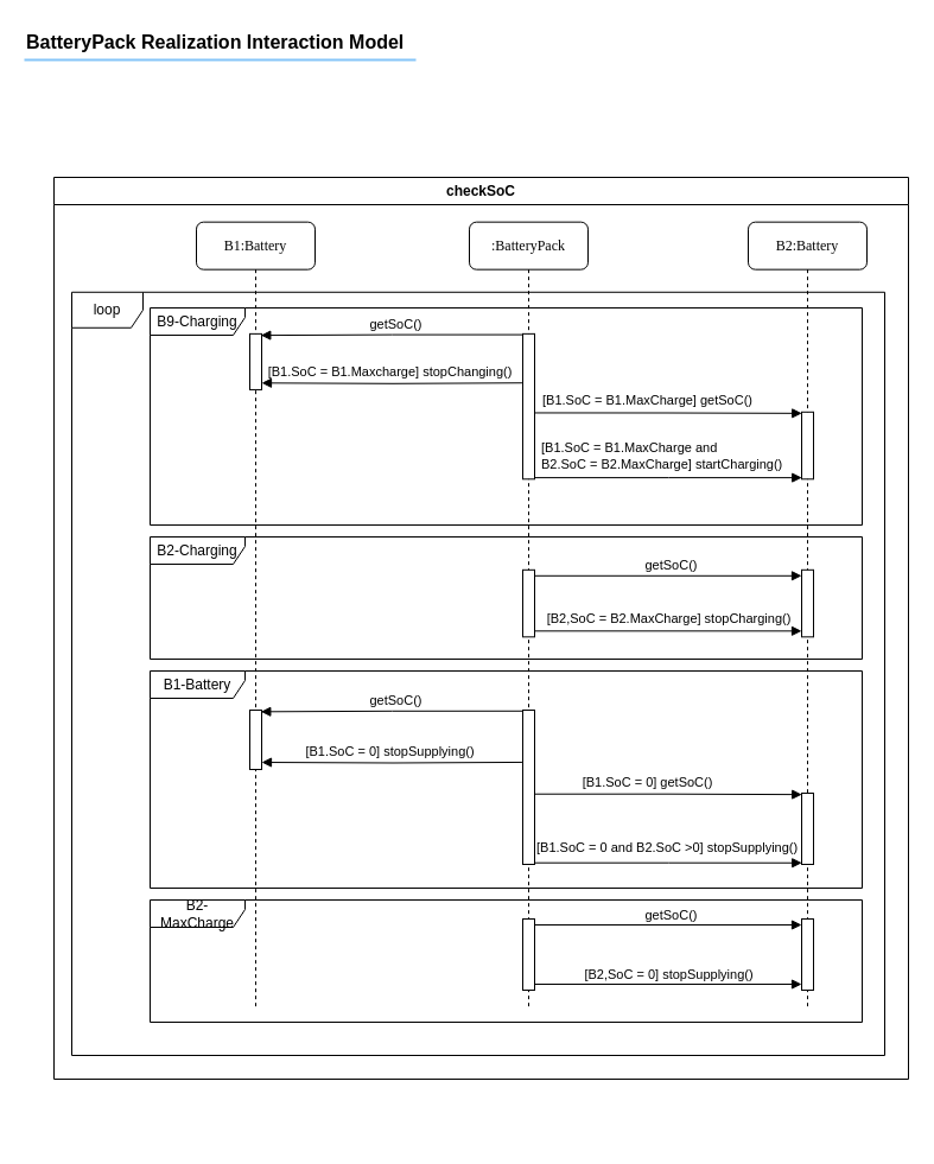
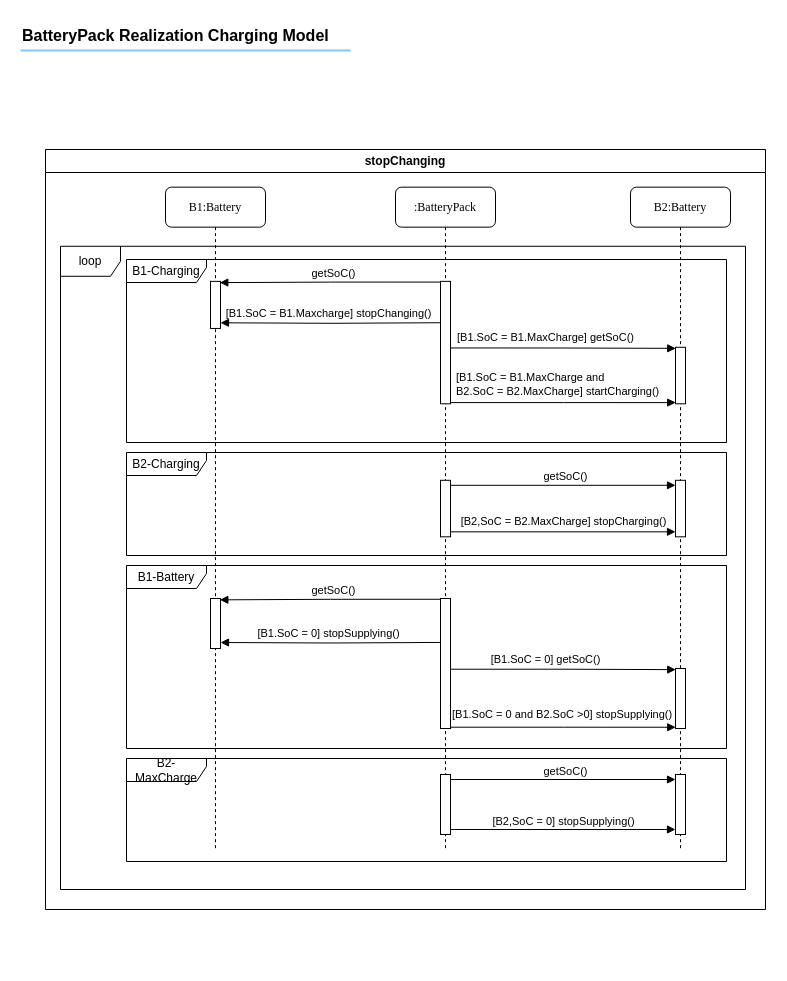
  <mxCell id="0" />
  <mxCell id="1" parent="0" />
  <mxCell id="2" value="" style="group" parent="1" vertex="1" connectable="0"><mxGeometry x="45" y="149" width="720" height="810" as="geometry" /></mxCell>
  <mxCell id="3" value=":BatteryPack" style="shape=umlLifeline;perimeter=lifelinePerimeter;whiteSpace=wrap;html=1;container=1;collapsible=0;recursiveResize=0;outlineConnect=0;rounded=1;shadow=0;comic=0;labelBackgroundColor=none;strokeWidth=1;fontFamily=Verdana;fontSize=12;align=center;" parent="2" vertex="1"><mxGeometry x="350" y="37.67" width="100" height="662.33" as="geometry" /></mxCell>
  <mxCell id="4" value="" style="html=1;points=[];perimeter=orthogonalPerimeter;rounded=0;shadow=0;comic=0;labelBackgroundColor=none;strokeWidth=1;fontFamily=Verdana;fontSize=12;align=center;" parent="3" vertex="1"><mxGeometry x="45" y="94.186" width="10" height="122.442" as="geometry" /></mxCell>
  <mxCell id="5" value="B1:Battery" style="shape=umlLifeline;perimeter=lifelinePerimeter;whiteSpace=wrap;html=1;container=1;collapsible=0;recursiveResize=0;outlineConnect=0;rounded=1;shadow=0;comic=0;labelBackgroundColor=none;strokeWidth=1;fontFamily=Verdana;fontSize=12;align=center;" parent="2" vertex="1"><mxGeometry x="120" y="37.67" width="100" height="662.33" as="geometry" /></mxCell>
  <mxCell id="6" value="" style="html=1;points=[];perimeter=orthogonalPerimeter;rounded=0;shadow=0;comic=0;labelBackgroundColor=none;strokeWidth=1;fontFamily=Verdana;fontSize=12;align=center;" parent="5" vertex="1"><mxGeometry x="45" y="94.186" width="10" height="47.093" as="geometry" /></mxCell>
  <mxCell id="7" value="B2:Battery" style="shape=umlLifeline;perimeter=lifelinePerimeter;whiteSpace=wrap;html=1;container=1;collapsible=0;recursiveResize=0;outlineConnect=0;rounded=1;shadow=0;comic=0;labelBackgroundColor=none;strokeWidth=1;fontFamily=Verdana;fontSize=12;align=center;" parent="2" vertex="1"><mxGeometry x="585" y="37.67" width="100" height="662.33" as="geometry" /></mxCell>
  <mxCell id="8" value="" style="html=1;points=[];perimeter=orthogonalPerimeter;rounded=0;shadow=0;comic=0;labelBackgroundColor=none;strokeWidth=1;fontFamily=Verdana;fontSize=12;align=center;" parent="7" vertex="1"><mxGeometry x="45" y="160.116" width="10" height="56.512" as="geometry" /></mxCell>
- <mxCell id="9" value="checkSoC" style="swimlane;whiteSpace=wrap;html=1;" parent="2" vertex="1"><mxGeometry width="720" height="760" as="geometry" /></mxCell>
+ <mxCell id="9" value="stopChanging" style="swimlane;whiteSpace=wrap;html=1;" parent="2" vertex="1"><mxGeometry width="720" height="760" as="geometry" /></mxCell>
  <mxCell id="10" value="loop" style="shape=umlFrame;whiteSpace=wrap;html=1;pointerEvents=0;" parent="9" vertex="1"><mxGeometry x="15" y="96.77" width="685" height="643.23" as="geometry" /></mxCell>
  <mxCell id="11" value="" style="html=1;points=[[0,0,0,0,5],[0,1,0,0,-5],[1,0,0,0,5],[1,1,0,0,-5]];perimeter=orthogonalPerimeter;outlineConnect=0;targetShapes=umlLifeline;portConstraint=eastwest;newEdgeStyle={&quot;curved&quot;:0,&quot;rounded&quot;:0};" parent="9" vertex="1"><mxGeometry x="395" y="330.814" width="10" height="56.512" as="geometry" /></mxCell>
  <mxCell id="12" value="" style="html=1;points=[[0,0,0,0,5],[0,1,0,0,-5],[1,0,0,0,5],[1,1,0,0,-5]];perimeter=orthogonalPerimeter;outlineConnect=0;targetShapes=umlLifeline;portConstraint=eastwest;newEdgeStyle={&quot;curved&quot;:0,&quot;rounded&quot;:0};" parent="9" vertex="1"><mxGeometry x="630" y="330.814" width="10" height="56.512" as="geometry" /></mxCell>
  <mxCell id="13" value="" style="endArrow=block;endFill=1;endSize=6;html=1;rounded=0;exitX=1;exitY=0;exitDx=0;exitDy=5;exitPerimeter=0;entryX=0;entryY=0;entryDx=0;entryDy=5;entryPerimeter=0;strokeColor=default;align=center;verticalAlign=middle;fontFamily=Helvetica;fontSize=11;fontColor=default;labelBackgroundColor=default;" parent="9" source="11" target="12" edge="1"><mxGeometry width="160" relative="1" as="geometry"><mxPoint x="410" y="359.07" as="sourcePoint" /><mxPoint x="570" y="359.07" as="targetPoint" /></mxGeometry></mxCell>
  <mxCell id="14" value="getSoC()" style="edgeLabel;html=1;align=center;verticalAlign=middle;resizable=0;points=[];labelBackgroundColor=none;" parent="13" vertex="1" connectable="0"><mxGeometry x="0.012" y="1" relative="1" as="geometry"><mxPoint y="-8" as="offset" /></mxGeometry></mxCell>
  <mxCell id="15" value="" style="endArrow=block;endFill=1;endSize=6;html=1;rounded=0;exitX=1;exitY=1;exitDx=0;exitDy=-5;exitPerimeter=0;entryX=0;entryY=1;entryDx=0;entryDy=-5;entryPerimeter=0;strokeColor=default;align=center;verticalAlign=middle;fontFamily=Helvetica;fontSize=11;fontColor=default;labelBackgroundColor=default;" parent="9" source="11" target="12" edge="1"><mxGeometry width="160" relative="1" as="geometry"><mxPoint x="410" y="377.907" as="sourcePoint" /><mxPoint x="570" y="377.907" as="targetPoint" /></mxGeometry></mxCell>
  <mxCell id="16" value="[B2,SoC = B2.MaxCharge] stopCharging()" style="edgeLabel;html=1;align=center;verticalAlign=middle;resizable=0;points=[];labelBackgroundColor=none;" parent="15" vertex="1" connectable="0"><mxGeometry x="-0.007" relative="1" as="geometry"><mxPoint y="-11" as="offset" /></mxGeometry></mxCell>
- <mxCell id="17" value="B9-Charging" style="shape=umlFrame;whiteSpace=wrap;html=1;pointerEvents=0;width=80;height=23;" parent="9" vertex="1"><mxGeometry x="81" y="110.0" width="600" height="183" as="geometry" /></mxCell>
+ <mxCell id="17" value="B1-Charging" style="shape=umlFrame;whiteSpace=wrap;html=1;pointerEvents=0;width=80;height=23;" parent="9" vertex="1"><mxGeometry x="81" y="110.0" width="600" height="183" as="geometry" /></mxCell>
  <mxCell id="18" value="B2-Charging" style="shape=umlFrame;whiteSpace=wrap;html=1;pointerEvents=0;width=80;height=23;" parent="9" vertex="1"><mxGeometry x="81" y="303" width="600" height="103" as="geometry" /></mxCell>
  <mxCell id="19" value="B1-Battery" style="shape=umlFrame;whiteSpace=wrap;html=1;pointerEvents=0;width=80;height=23;" parent="9" vertex="1"><mxGeometry x="81" y="416" width="600" height="183" as="geometry" /></mxCell>
  <mxCell id="20" style="edgeStyle=orthogonalEdgeStyle;rounded=0;orthogonalLoop=1;jettySize=auto;html=1;entryX=0.933;entryY=0.027;entryDx=0;entryDy=0;entryPerimeter=0;exitX=-0.041;exitY=0.006;exitDx=0;exitDy=0;exitPerimeter=0;endArrow=block;endFill=1;" parent="9" source="28" target="29" edge="1"><mxGeometry relative="1" as="geometry"><Array as="points"><mxPoint x="285" y="450" /></Array></mxGeometry></mxCell>
  <mxCell id="21" value="getSoC()" style="edgeLabel;html=1;align=center;verticalAlign=middle;resizable=0;points=[];labelBackgroundColor=none;" parent="20" vertex="1" connectable="0"><mxGeometry x="-0.023" relative="1" as="geometry"><mxPoint x="1" y="-9" as="offset" /></mxGeometry></mxCell>
  <mxCell id="22" style="edgeStyle=orthogonalEdgeStyle;rounded=0;orthogonalLoop=1;jettySize=auto;html=1;entryX=-0.056;entryY=0.338;entryDx=0;entryDy=0;entryPerimeter=0;endArrow=none;endFill=0;startArrow=block;startFill=1;" parent="9" target="28" edge="1"><mxGeometry relative="1" as="geometry"><mxPoint x="175" y="493" as="sourcePoint" /><Array as="points" /></mxGeometry></mxCell>
  <mxCell id="23" value="[B1.SoC = 0] stopSupplying()" style="edgeLabel;html=1;align=center;verticalAlign=middle;resizable=0;points=[];labelBackgroundColor=none;" parent="22" vertex="1" connectable="0"><mxGeometry x="-0.021" relative="1" as="geometry"><mxPoint y="-10" as="offset" /></mxGeometry></mxCell>
  <mxCell id="24" style="edgeStyle=orthogonalEdgeStyle;rounded=0;orthogonalLoop=1;jettySize=auto;html=1;entryX=0.022;entryY=0.019;entryDx=0;entryDy=0;entryPerimeter=0;exitX=0.996;exitY=0.544;exitDx=0;exitDy=0;exitPerimeter=0;endArrow=block;endFill=1;" parent="9" source="28" target="30" edge="1"><mxGeometry relative="1" as="geometry" /></mxCell>
  <mxCell id="25" value="[B1.SoC = 0] getSoC()" style="edgeLabel;html=1;align=center;verticalAlign=middle;resizable=0;points=[];labelBackgroundColor=none;" parent="24" vertex="1" connectable="0"><mxGeometry x="0.011" y="1" relative="1" as="geometry"><mxPoint x="-19" y="-10" as="offset" /></mxGeometry></mxCell>
  <mxCell id="26" style="edgeStyle=orthogonalEdgeStyle;rounded=0;orthogonalLoop=1;jettySize=auto;html=1;entryX=0.022;entryY=0.979;entryDx=0;entryDy=0;entryPerimeter=0;endArrow=block;endFill=1;" parent="9" source="28" target="30" edge="1"><mxGeometry relative="1" as="geometry"><Array as="points"><mxPoint x="518" y="578" /></Array></mxGeometry></mxCell>
  <mxCell id="27" value="[B1.SoC = 0 and&amp;nbsp;&lt;span style=&quot;background-color: transparent; color: light-dark(rgb(0, 0, 0), rgb(255, 255, 255));&quot;&gt;B2.SoC &amp;gt;0]&amp;nbsp;&lt;/span&gt;&lt;span style=&quot;text-align: center;&quot;&gt;stopSupplying&lt;/span&gt;&lt;span style=&quot;background-color: transparent; color: light-dark(rgb(0, 0, 0), rgb(255, 255, 255));&quot;&gt;()&lt;/span&gt;" style="edgeLabel;html=1;align=left;verticalAlign=middle;resizable=0;points=[];labelBackgroundColor=none;" parent="26" vertex="1" connectable="0"><mxGeometry x="0.025" y="1" relative="1" as="geometry"><mxPoint x="-115" y="-12" as="offset" /></mxGeometry></mxCell>
  <mxCell id="28" value="" style="html=1;points=[];perimeter=orthogonalPerimeter;rounded=0;shadow=0;comic=0;labelBackgroundColor=none;strokeWidth=1;fontFamily=Verdana;fontSize=12;align=center;" parent="9" vertex="1"><mxGeometry x="395" y="449" width="10" height="130" as="geometry" /></mxCell>
  <mxCell id="29" value="" style="html=1;points=[];perimeter=orthogonalPerimeter;rounded=0;shadow=0;comic=0;labelBackgroundColor=none;strokeWidth=1;fontFamily=Verdana;fontSize=12;align=center;" parent="9" vertex="1"><mxGeometry x="165" y="449" width="10" height="50" as="geometry" /></mxCell>
  <mxCell id="30" value="" style="html=1;points=[];perimeter=orthogonalPerimeter;rounded=0;shadow=0;comic=0;labelBackgroundColor=none;strokeWidth=1;fontFamily=Verdana;fontSize=12;align=center;" parent="9" vertex="1"><mxGeometry x="630" y="519" width="10" height="60" as="geometry" /></mxCell>
  <mxCell id="31" value="B2-MaxCharge" style="shape=umlFrame;whiteSpace=wrap;html=1;pointerEvents=0;width=80;height=23;" parent="9" vertex="1"><mxGeometry x="81" y="609" width="600" height="103" as="geometry" /></mxCell>
  <mxCell id="32" value="" style="html=1;points=[[0,0,0,0,5],[0,1,0,0,-5],[1,0,0,0,5],[1,1,0,0,-5]];perimeter=orthogonalPerimeter;outlineConnect=0;targetShapes=umlLifeline;portConstraint=eastwest;newEdgeStyle={&quot;curved&quot;:0,&quot;rounded&quot;:0};" parent="9" vertex="1"><mxGeometry x="395" y="625" width="10" height="60" as="geometry" /></mxCell>
  <mxCell id="33" value="" style="html=1;points=[[0,0,0,0,5],[0,1,0,0,-5],[1,0,0,0,5],[1,1,0,0,-5]];perimeter=orthogonalPerimeter;outlineConnect=0;targetShapes=umlLifeline;portConstraint=eastwest;newEdgeStyle={&quot;curved&quot;:0,&quot;rounded&quot;:0};" parent="9" vertex="1"><mxGeometry x="630" y="625" width="10" height="60" as="geometry" /></mxCell>
  <mxCell id="34" value="" style="endArrow=block;endFill=1;endSize=6;html=1;rounded=0;exitX=1;exitY=0;exitDx=0;exitDy=5;exitPerimeter=0;entryX=0;entryY=0;entryDx=0;entryDy=5;entryPerimeter=0;strokeColor=default;align=center;verticalAlign=middle;fontFamily=Helvetica;fontSize=11;fontColor=default;labelBackgroundColor=default;" parent="9" source="32" target="33" edge="1"><mxGeometry width="160" relative="1" as="geometry"><mxPoint x="410" y="655" as="sourcePoint" /><mxPoint x="570" y="655" as="targetPoint" /></mxGeometry></mxCell>
  <mxCell id="35" value="getSoC()" style="edgeLabel;html=1;align=center;verticalAlign=middle;resizable=0;points=[];labelBackgroundColor=none;" parent="34" vertex="1" connectable="0"><mxGeometry x="0.012" y="1" relative="1" as="geometry"><mxPoint y="-8" as="offset" /></mxGeometry></mxCell>
  <mxCell id="36" value="" style="endArrow=block;endFill=1;endSize=6;html=1;rounded=0;exitX=1;exitY=1;exitDx=0;exitDy=-5;exitPerimeter=0;entryX=0;entryY=1;entryDx=0;entryDy=-5;entryPerimeter=0;strokeColor=default;align=center;verticalAlign=middle;fontFamily=Helvetica;fontSize=11;fontColor=default;labelBackgroundColor=default;" parent="9" source="32" target="33" edge="1"><mxGeometry width="160" relative="1" as="geometry"><mxPoint x="410" y="675" as="sourcePoint" /><mxPoint x="570" y="675" as="targetPoint" /></mxGeometry></mxCell>
  <mxCell id="37" value="[B2,SoC = 0] stopSupplying()" style="edgeLabel;html=1;align=center;verticalAlign=middle;resizable=0;points=[];labelBackgroundColor=none;" parent="36" vertex="1" connectable="0"><mxGeometry x="-0.007" relative="1" as="geometry"><mxPoint y="-9" as="offset" /></mxGeometry></mxCell>
  <mxCell id="38" style="edgeStyle=orthogonalEdgeStyle;rounded=0;orthogonalLoop=1;jettySize=auto;html=1;entryX=0.933;entryY=0.027;entryDx=0;entryDy=0;entryPerimeter=0;exitX=-0.041;exitY=0.006;exitDx=0;exitDy=0;exitPerimeter=0;endArrow=block;endFill=1;" parent="2" source="4" target="6" edge="1"><mxGeometry relative="1" as="geometry"><Array as="points"><mxPoint x="285" y="132.802" /></Array></mxGeometry></mxCell>
  <mxCell id="39" value="getSoC()" style="edgeLabel;html=1;align=center;verticalAlign=middle;resizable=0;points=[];labelBackgroundColor=none;" parent="38" vertex="1" connectable="0"><mxGeometry x="-0.023" relative="1" as="geometry"><mxPoint x="1" y="-9" as="offset" /></mxGeometry></mxCell>
  <mxCell id="40" style="edgeStyle=orthogonalEdgeStyle;rounded=0;orthogonalLoop=1;jettySize=auto;html=1;entryX=-0.056;entryY=0.338;entryDx=0;entryDy=0;entryPerimeter=0;endArrow=none;endFill=0;startArrow=block;startFill=1;" parent="2" target="4" edge="1"><mxGeometry relative="1" as="geometry"><mxPoint x="175" y="173.302" as="sourcePoint" /><Array as="points" /></mxGeometry></mxCell>
  <mxCell id="41" value="[B1.SoC = B1.Maxcharge] stopChanging()" style="edgeLabel;html=1;align=center;verticalAlign=middle;resizable=0;points=[];labelBackgroundColor=none;" parent="40" vertex="1" connectable="0"><mxGeometry x="-0.021" relative="1" as="geometry"><mxPoint y="-10" as="offset" /></mxGeometry></mxCell>
  <mxCell id="42" style="edgeStyle=orthogonalEdgeStyle;rounded=0;orthogonalLoop=1;jettySize=auto;html=1;entryX=0.022;entryY=0.019;entryDx=0;entryDy=0;entryPerimeter=0;exitX=0.996;exitY=0.544;exitDx=0;exitDy=0;exitPerimeter=0;endArrow=block;endFill=1;" parent="2" source="4" target="8" edge="1"><mxGeometry relative="1" as="geometry" /></mxCell>
  <mxCell id="43" value="[B1.SoC = B1.MaxCharge] getSoC()" style="edgeLabel;html=1;align=center;verticalAlign=middle;resizable=0;points=[];labelBackgroundColor=none;" parent="42" vertex="1" connectable="0"><mxGeometry x="0.011" y="1" relative="1" as="geometry"><mxPoint x="-19" y="-10" as="offset" /></mxGeometry></mxCell>
  <mxCell id="44" style="edgeStyle=orthogonalEdgeStyle;rounded=0;orthogonalLoop=1;jettySize=auto;html=1;entryX=0.022;entryY=0.979;entryDx=0;entryDy=0;entryPerimeter=0;endArrow=block;endFill=1;" parent="2" source="4" target="8" edge="1"><mxGeometry relative="1" as="geometry"><Array as="points"><mxPoint x="518" y="253.36" /></Array></mxGeometry></mxCell>
  <mxCell id="45" value="[B1.SoC = B1.MaxCharge and&lt;div&gt;B2.SoC = B2.MaxCharge] startCharging()&lt;/div&gt;" style="edgeLabel;html=1;align=left;verticalAlign=middle;resizable=0;points=[];labelBackgroundColor=none;" parent="44" vertex="1" connectable="0"><mxGeometry x="0.025" y="1" relative="1" as="geometry"><mxPoint x="-111" y="-18" as="offset" /></mxGeometry></mxCell>
- <mxCell id="46" value="&lt;b&gt;BatteryPack Realization Interaction Model&lt;/b&gt;" style="text;fontSize=16;verticalAlign=middle;strokeColor=none;fillColor=none;whiteSpace=wrap;html=1;" parent="1" vertex="1"><mxGeometry x="20" y="20" width="388" height="30" as="geometry" /></mxCell>
+ <mxCell id="46" value="&lt;b&gt;BatteryPack Realization Charging Model&lt;/b&gt;" style="text;fontSize=16;verticalAlign=middle;strokeColor=none;fillColor=none;whiteSpace=wrap;html=1;" parent="1" vertex="1"><mxGeometry x="20" y="20" width="388" height="30" as="geometry" /></mxCell>
  <mxCell id="47" value="" style="dashed=0;shape=line;strokeWidth=2;noLabel=1;strokeColor=#0C8CF2;opacity=50;" parent="1" vertex="1"><mxGeometry x="20" y="45" width="330" height="10" as="geometry" /></mxCell>
